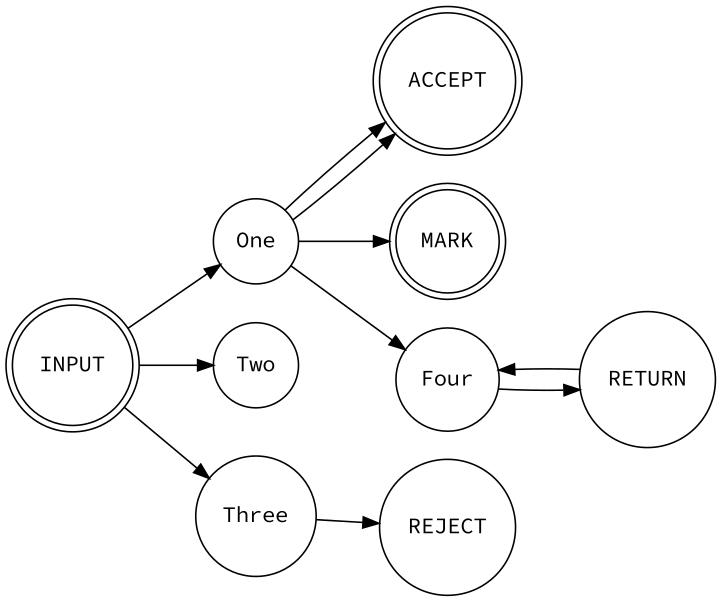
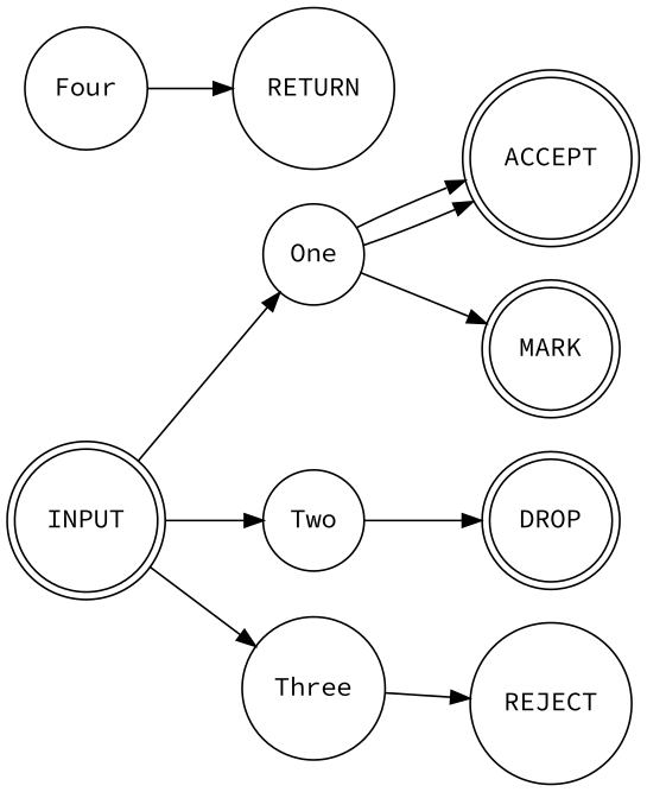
  digraph {
    fontname="Source Code Pro"
    rankdir=LR
    node [fontname="Source Code Pro" shape=circle]
    edge [fontname="Source Code Pro"]
    ACCEPT [shape=doublecircle]
+   DROP [shape=doublecircle]
    MARK [shape=doublecircle]
    One
    Four
    INPUT [shape=doublecircle]
    Two
    Three
    REJECT
    RETURN
    subgraph sub_1 {
      rank=same
      ACCEPT
+     DROP
      MARK
    }
    One -> ACCEPT
    One -> ACCEPT
    One -> MARK
-   One -> Four
    Four -> RETURN
    INPUT -> One
    INPUT -> Two
    INPUT -> Three
+   Two -> DROP
    Three -> REJECT
-   RETURN -> Four
  }
